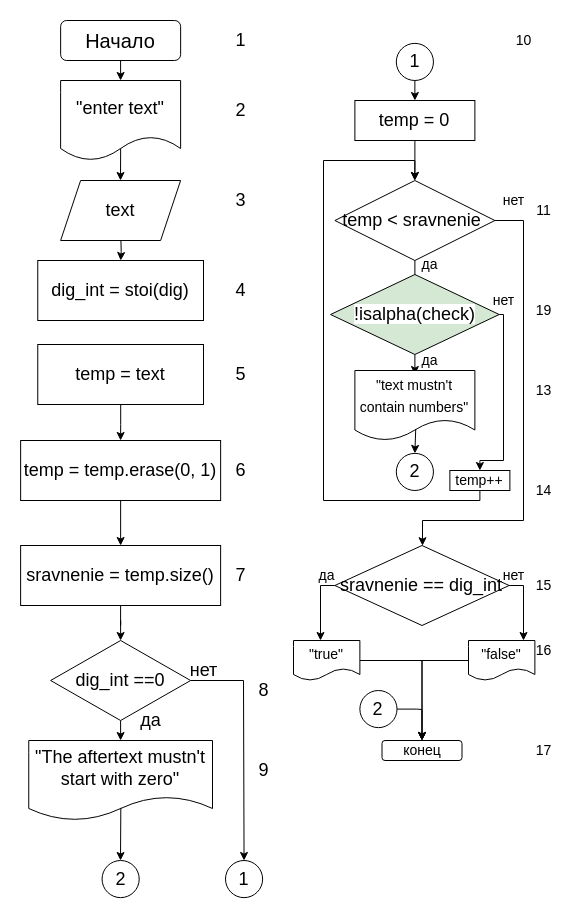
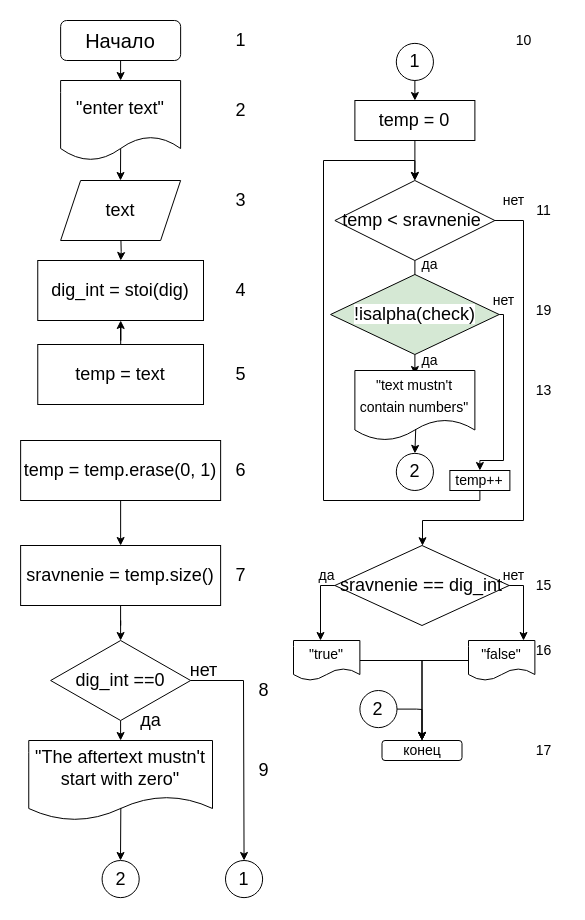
  <mxCell id="0" />
  <mxCell id="1" parent="0" />
  <mxCell id="2" value="" style="edgeStyle=orthogonalEdgeStyle;rounded=0;orthogonalLoop=1;jettySize=auto;html=1;fontSize=14;entryX=0.5;entryY=0;entryDx=0;entryDy=0;" parent="1" source="3" edge="1"><mxGeometry relative="1" as="geometry"><mxPoint x="120.125" y="80" as="targetPoint" /></mxGeometry></mxCell>
  <mxCell id="3" value="&lt;font style=&quot;font-size: 20px&quot;&gt;Начало&lt;/font&gt;" style="rounded=1;whiteSpace=wrap;html=1;fontSize=12;glass=0;strokeWidth=1;shadow=0;" parent="1" vertex="1"><mxGeometry x="60.13" y="20" width="120" height="40" as="geometry" /></mxCell>
  <mxCell id="4" value="" style="edgeStyle=orthogonalEdgeStyle;rounded=0;orthogonalLoop=1;jettySize=auto;html=1;fontSize=18;" parent="1" edge="1"><mxGeometry relative="1" as="geometry"><mxPoint x="120.2" y="140" as="sourcePoint" /><mxPoint x="120" y="180" as="targetPoint" /><Array as="points"><mxPoint x="120" y="140" /><mxPoint x="120" y="140" /></Array></mxGeometry></mxCell>
  <mxCell id="5" value="2" style="text;html=1;align=center;verticalAlign=middle;resizable=0;points=[];autosize=1;strokeColor=none;fillColor=none;fontSize=18;" parent="1" vertex="1"><mxGeometry x="220.13" y="90" width="40" height="40" as="geometry" /></mxCell>
  <mxCell id="6" value="" style="edgeStyle=orthogonalEdgeStyle;rounded=0;orthogonalLoop=1;jettySize=auto;html=1;fontSize=18;" parent="1" target="9" edge="1"><mxGeometry relative="1" as="geometry"><mxPoint x="120.2" y="230" as="sourcePoint" /></mxGeometry></mxCell>
  <mxCell id="7" value="1" style="text;html=1;align=center;verticalAlign=middle;resizable=0;points=[];autosize=1;strokeColor=none;fillColor=none;fontSize=18;" parent="1" vertex="1"><mxGeometry x="220.13" y="20" width="40" height="40" as="geometry" /></mxCell>
  <mxCell id="8" value="3" style="text;html=1;align=center;verticalAlign=middle;resizable=0;points=[];autosize=1;strokeColor=none;fillColor=none;fontSize=18;" parent="1" vertex="1"><mxGeometry x="220.13" y="180" width="40" height="40" as="geometry" /></mxCell>
  <mxCell id="9" value="&lt;font style=&quot;font-size: 18px&quot;&gt;dig_int = stoi(dig)&lt;br&gt;&lt;/font&gt;" style="whiteSpace=wrap;html=1;" parent="1" vertex="1"><mxGeometry x="37.25" y="260" width="165.75" height="60" as="geometry" /></mxCell>
  <mxCell id="10" value="4" style="text;html=1;align=center;verticalAlign=middle;resizable=0;points=[];autosize=1;strokeColor=none;fillColor=none;fontSize=18;" parent="1" vertex="1"><mxGeometry x="220.13" y="270" width="40" height="40" as="geometry" /></mxCell>
- <mxCell id="11" value="" style="edgeStyle=orthogonalEdgeStyle;rounded=0;orthogonalLoop=1;jettySize=auto;html=1;fontSize=18;" parent="1" source="12" target="15" edge="1"><mxGeometry relative="1" as="geometry" /></mxCell>
+ <mxCell id="11" value="" style="edgeStyle=orthogonalEdgeStyle;rounded=0;orthogonalLoop=1;jettySize=auto;html=1;fontSize=18;" parent="1" source="12" target="9" edge="1"><mxGeometry relative="1" as="geometry" /></mxCell>
  <mxCell id="12" value="&lt;font style=&quot;font-size: 18px&quot;&gt;temp = text&lt;br&gt;&lt;/font&gt;" style="whiteSpace=wrap;html=1;" parent="1" vertex="1"><mxGeometry x="37.26" y="344" width="165.75" height="60" as="geometry" /></mxCell>
  <mxCell id="13" value="5" style="text;html=1;align=center;verticalAlign=middle;resizable=0;points=[];autosize=1;strokeColor=none;fillColor=none;fontSize=18;" parent="1" vertex="1"><mxGeometry x="220.13" y="354" width="40" height="40" as="geometry" /></mxCell>
  <mxCell id="14" value="" style="edgeStyle=orthogonalEdgeStyle;rounded=0;orthogonalLoop=1;jettySize=auto;html=1;fontSize=18;" parent="1" source="15" target="18" edge="1"><mxGeometry relative="1" as="geometry" /></mxCell>
  <mxCell id="15" value="&lt;font style=&quot;font-size: 18px&quot;&gt;temp = temp.erase(0, 1)&lt;br&gt;&lt;/font&gt;" style="whiteSpace=wrap;html=1;" parent="1" vertex="1"><mxGeometry x="20.13" y="440" width="200" height="60" as="geometry" /></mxCell>
  <mxCell id="16" value="6" style="text;html=1;align=center;verticalAlign=middle;resizable=0;points=[];autosize=1;strokeColor=none;fillColor=none;fontSize=18;" parent="1" vertex="1"><mxGeometry x="220.13" y="450" width="40" height="40" as="geometry" /></mxCell>
  <mxCell id="17" value="" style="edgeStyle=orthogonalEdgeStyle;rounded=0;orthogonalLoop=1;jettySize=auto;html=1;fontSize=18;" parent="1" source="18" target="25" edge="1"><mxGeometry relative="1" as="geometry" /></mxCell>
  <mxCell id="18" value="&lt;font style=&quot;font-size: 18px&quot;&gt;sravnenie = temp.size()&lt;br&gt;&lt;/font&gt;" style="whiteSpace=wrap;html=1;" parent="1" vertex="1"><mxGeometry x="20.12" y="545" width="200" height="60" as="geometry" /></mxCell>
  <mxCell id="19" value="7" style="text;html=1;align=center;verticalAlign=middle;resizable=0;points=[];autosize=1;strokeColor=none;fillColor=none;fontSize=18;" parent="1" vertex="1"><mxGeometry x="220.13" y="555" width="40" height="40" as="geometry" /></mxCell>
  <mxCell id="20" style="edgeStyle=orthogonalEdgeStyle;rounded=0;orthogonalLoop=1;jettySize=auto;html=1;fontSize=18;" parent="1" source="22" edge="1"><mxGeometry relative="1" as="geometry"><mxPoint x="523" y="640" as="targetPoint" /><Array as="points"><mxPoint x="523" y="585" /></Array></mxGeometry></mxCell>
  <mxCell id="21" style="edgeStyle=orthogonalEdgeStyle;rounded=0;orthogonalLoop=1;jettySize=auto;html=1;fontSize=18;" parent="1" source="22" edge="1"><mxGeometry relative="1" as="geometry"><Array as="points"><mxPoint x="320" y="585" /></Array><mxPoint x="320" y="640" as="targetPoint" /></mxGeometry></mxCell>
  <mxCell id="22" value="&lt;font style=&quot;font-size: 18px&quot;&gt;sravnenie == dig_int&lt;/font&gt;" style="rhombus;whiteSpace=wrap;html=1;" parent="1" vertex="1"><mxGeometry x="334.38" y="545" width="174.25" height="80" as="geometry" /></mxCell>
  <mxCell id="23" style="edgeStyle=orthogonalEdgeStyle;rounded=0;orthogonalLoop=1;jettySize=auto;html=1;fontSize=18;" parent="1" source="25" edge="1" target="37"><mxGeometry relative="1" as="geometry"><mxPoint x="120" y="860" as="targetPoint" /><Array as="points"><mxPoint x="243" y="680" /></Array></mxGeometry></mxCell>
  <mxCell id="24" value="" style="edgeStyle=orthogonalEdgeStyle;rounded=0;orthogonalLoop=1;jettySize=auto;html=1;fontSize=18;" parent="1" source="25" target="26" edge="1"><mxGeometry relative="1" as="geometry" /></mxCell>
  <mxCell id="25" value="&lt;font style=&quot;font-size: 18px&quot;&gt;dig_int ==0&lt;/font&gt;" style="rhombus;whiteSpace=wrap;html=1;" parent="1" vertex="1"><mxGeometry x="50.13" y="640" width="140" height="80" as="geometry" /></mxCell>
  <mxCell id="26" value="&quot;The aftertext mustn't start with zero&quot;" style="shape=document;whiteSpace=wrap;html=1;boundedLbl=1;fontSize=18;" parent="1" vertex="1"><mxGeometry x="28.26" y="740" width="183.75" height="80" as="geometry" /></mxCell>
  <mxCell id="27" value="" style="endArrow=classic;html=1;rounded=0;fontSize=18;exitX=0.501;exitY=0.842;exitDx=0;exitDy=0;exitPerimeter=0;" parent="1" source="26" edge="1"><mxGeometry width="50" height="50" relative="1" as="geometry"><mxPoint x="120.02" y="840" as="sourcePoint" /><mxPoint x="120" y="860" as="targetPoint" /></mxGeometry></mxCell>
  <mxCell id="28" value="да" style="text;html=1;align=center;verticalAlign=middle;resizable=0;points=[];autosize=1;strokeColor=none;fillColor=none;fontSize=18;" parent="1" vertex="1"><mxGeometry x="120.13" y="700" width="60" height="40" as="geometry" /></mxCell>
  <mxCell id="29" value="нет" style="text;html=1;align=center;verticalAlign=middle;resizable=0;points=[];autosize=1;strokeColor=none;fillColor=none;fontSize=18;" parent="1" vertex="1"><mxGeometry x="173" y="650" width="60" height="40" as="geometry" /></mxCell>
  <mxCell id="30" value="8" style="text;html=1;align=center;verticalAlign=middle;resizable=0;points=[];autosize=1;strokeColor=none;fillColor=none;fontSize=18;" parent="1" vertex="1"><mxGeometry x="243" y="670" width="40" height="40" as="geometry" /></mxCell>
  <mxCell id="31" value="9" style="text;html=1;align=center;verticalAlign=middle;resizable=0;points=[];autosize=1;strokeColor=none;fillColor=none;fontSize=18;" parent="1" vertex="1"><mxGeometry x="243" y="750" width="40" height="40" as="geometry" /></mxCell>
  <mxCell id="32" value="" style="edgeStyle=orthogonalEdgeStyle;rounded=0;orthogonalLoop=1;jettySize=auto;html=1;fontSize=18;" parent="1" source="33" edge="1"><mxGeometry relative="1" as="geometry"><mxPoint x="414.26" y="180" as="targetPoint" /></mxGeometry></mxCell>
  <mxCell id="33" value="temp = 0" style="whiteSpace=wrap;html=1;fontSize=18;" parent="1" vertex="1"><mxGeometry x="354.39" y="100" width="120" height="40" as="geometry" /></mxCell>
  <mxCell id="34" value="" style="edgeStyle=orthogonalEdgeStyle;rounded=0;orthogonalLoop=1;jettySize=auto;html=1;fontSize=18;" parent="1" source="36" target="42" edge="1"><mxGeometry relative="1" as="geometry" /></mxCell>
  <mxCell id="35" style="edgeStyle=orthogonalEdgeStyle;rounded=0;orthogonalLoop=1;jettySize=auto;html=1;fontSize=14;" parent="1" source="36" target="22" edge="1"><mxGeometry relative="1" as="geometry"><Array as="points"><mxPoint x="523" y="220" /><mxPoint x="523" y="520" /><mxPoint x="422" y="520" /></Array></mxGeometry></mxCell>
  <mxCell id="36" value="temp &amp;lt; sravnenie&amp;nbsp;" style="rhombus;whiteSpace=wrap;html=1;fontSize=18;" parent="1" vertex="1"><mxGeometry x="334.38" y="180" width="160" height="80" as="geometry" /></mxCell>
  <mxCell id="37" value="1" style="ellipse;whiteSpace=wrap;html=1;aspect=fixed;fontSize=18;" parent="1" vertex="1"><mxGeometry x="224.99" y="860" width="37.14" height="37.14" as="geometry" /></mxCell>
  <mxCell id="38" value="" style="edgeStyle=orthogonalEdgeStyle;rounded=0;orthogonalLoop=1;jettySize=auto;html=1;fontSize=18;" parent="1" source="39" target="33" edge="1"><mxGeometry relative="1" as="geometry" /></mxCell>
  <mxCell id="39" value="1" style="ellipse;whiteSpace=wrap;html=1;aspect=fixed;fontSize=18;" parent="1" vertex="1"><mxGeometry x="395.81" y="42.86" width="37.14" height="37.14" as="geometry" /></mxCell>
  <mxCell id="40" value="" style="edgeStyle=orthogonalEdgeStyle;rounded=0;orthogonalLoop=1;jettySize=auto;html=1;fontSize=18;" parent="1" source="42" edge="1"><mxGeometry relative="1" as="geometry"><mxPoint x="414.452" y="374" as="targetPoint" /></mxGeometry></mxCell>
  <mxCell id="41" style="edgeStyle=orthogonalEdgeStyle;rounded=0;orthogonalLoop=1;jettySize=auto;html=1;fontSize=14;entryX=0.5;entryY=0;entryDx=0;entryDy=0;" parent="1" source="42" target="45" edge="1"><mxGeometry relative="1" as="geometry"><mxPoint x="503" y="500" as="targetPoint" /><Array as="points"><mxPoint x="503" y="314" /><mxPoint x="503" y="460" /><mxPoint x="479" y="460" /></Array></mxGeometry></mxCell>
  <mxCell id="42" value="&lt;span style=&quot;text-align: left ; background-color: rgb(255 , 255 , 255)&quot;&gt;&lt;font style=&quot;font-size: 18px&quot;&gt;!isalpha(check)&lt;/font&gt;&lt;/span&gt;" style="rhombus;whiteSpace=wrap;html=1;fontSize=18;fillColor=#d5e8d4;" parent="1" vertex="1"><mxGeometry x="330.08" y="274" width="168.62" height="80" as="geometry" /></mxCell>
  <mxCell id="43" value="&lt;font style=&quot;font-size: 14px&quot;&gt;&quot;text mustn't contain numbers&quot;&lt;/font&gt;" style="shape=document;whiteSpace=wrap;html=1;boundedLbl=1;fontSize=18;" parent="1" vertex="1"><mxGeometry x="354.38" y="370" width="120" height="70" as="geometry" /></mxCell>
  <mxCell id="44" style="edgeStyle=orthogonalEdgeStyle;rounded=0;orthogonalLoop=1;jettySize=auto;html=1;fontSize=14;entryX=0.5;entryY=0;entryDx=0;entryDy=0;" parent="1" source="45" target="36" edge="1"><mxGeometry relative="1" as="geometry"><mxPoint x="323" y="260" as="targetPoint" /><Array as="points"><mxPoint x="479" y="500" /><mxPoint x="323" y="500" /><mxPoint x="323" y="160" /><mxPoint x="414" y="160" /></Array></mxGeometry></mxCell>
  <mxCell id="45" value="temp++" style="whiteSpace=wrap;html=1;fontSize=14;" parent="1" vertex="1"><mxGeometry x="449.38" y="470" width="60" height="20" as="geometry" /></mxCell>
  <mxCell id="46" value="да" style="text;html=1;align=center;verticalAlign=middle;resizable=0;points=[];autosize=1;strokeColor=none;fillColor=none;fontSize=14;" parent="1" vertex="1"><mxGeometry x="409.38" y="350" width="40" height="20" as="geometry" /></mxCell>
  <mxCell id="47" value="да" style="text;html=1;align=center;verticalAlign=middle;resizable=0;points=[];autosize=1;strokeColor=none;fillColor=none;fontSize=14;" parent="1" vertex="1"><mxGeometry x="409.38" y="254" width="40" height="20" as="geometry" /></mxCell>
  <mxCell id="48" value="нет" style="text;html=1;align=center;verticalAlign=middle;resizable=0;points=[];autosize=1;strokeColor=none;fillColor=none;fontSize=14;" parent="1" vertex="1"><mxGeometry x="473" y="290" width="60" height="20" as="geometry" /></mxCell>
  <mxCell id="49" value="нет" style="text;html=1;align=center;verticalAlign=middle;resizable=0;points=[];autosize=1;strokeColor=none;fillColor=none;fontSize=14;" parent="1" vertex="1"><mxGeometry x="483" y="190" width="60" height="20" as="geometry" /></mxCell>
  <mxCell id="50" value="нет" style="text;html=1;align=center;verticalAlign=middle;resizable=0;points=[];autosize=1;strokeColor=none;fillColor=none;fontSize=14;" parent="1" vertex="1"><mxGeometry x="483" y="565" width="60" height="20" as="geometry" /></mxCell>
  <mxCell id="51" value="10" style="text;html=1;align=center;verticalAlign=middle;resizable=0;points=[];autosize=1;strokeColor=none;fillColor=none;fontSize=14;" parent="1" vertex="1"><mxGeometry x="503" y="30" width="40" height="20" as="geometry" /></mxCell>
  <mxCell id="52" value="да" style="text;html=1;align=center;verticalAlign=middle;resizable=0;points=[];autosize=1;strokeColor=none;fillColor=none;fontSize=14;" parent="1" vertex="1"><mxGeometry x="306.19" y="565" width="40" height="20" as="geometry" /></mxCell>
  <mxCell id="53" style="edgeStyle=orthogonalEdgeStyle;rounded=0;orthogonalLoop=1;jettySize=auto;html=1;entryX=0.5;entryY=0;entryDx=0;entryDy=0;" edge="1" parent="1" source="54" target="57"><mxGeometry relative="1" as="geometry" /></mxCell>
  <mxCell id="54" value="&quot;true&quot;" style="shape=document;whiteSpace=wrap;html=1;boundedLbl=1;fontSize=14;" parent="1" vertex="1"><mxGeometry x="293" y="640" width="66.38" height="40" as="geometry" /></mxCell>
  <mxCell id="55" style="edgeStyle=orthogonalEdgeStyle;rounded=0;orthogonalLoop=1;jettySize=auto;html=1;entryX=0.5;entryY=0;entryDx=0;entryDy=0;" edge="1" parent="1" source="56" target="57"><mxGeometry relative="1" as="geometry" /></mxCell>
  <mxCell id="56" value="&quot;false&quot;" style="shape=document;whiteSpace=wrap;html=1;boundedLbl=1;fontSize=14;" parent="1" vertex="1"><mxGeometry x="468.01" y="640" width="66.38" height="40" as="geometry" /></mxCell>
  <mxCell id="57" value="конец" style="rounded=1;whiteSpace=wrap;html=1;fontSize=14;" parent="1" vertex="1"><mxGeometry x="381.51" y="740" width="80" height="20" as="geometry" /></mxCell>
  <mxCell id="58" value="11" style="text;html=1;align=center;verticalAlign=middle;resizable=0;points=[];autosize=1;strokeColor=none;fillColor=none;fontSize=14;" parent="1" vertex="1"><mxGeometry x="523" y="200" width="40" height="20" as="geometry" /></mxCell>
  <mxCell id="59" value="19" style="text;html=1;align=center;verticalAlign=middle;resizable=0;points=[];autosize=1;strokeColor=none;fillColor=none;fontSize=14;" parent="1" vertex="1"><mxGeometry x="523" y="300" width="40" height="20" as="geometry" /></mxCell>
  <mxCell id="60" value="13" style="text;html=1;align=center;verticalAlign=middle;resizable=0;points=[];autosize=1;strokeColor=none;fillColor=none;fontSize=14;" parent="1" vertex="1"><mxGeometry x="523" y="380" width="40" height="20" as="geometry" /></mxCell>
- <mxCell id="61" value="14" style="text;html=1;align=center;verticalAlign=middle;resizable=0;points=[];autosize=1;strokeColor=none;fillColor=none;fontSize=14;" parent="1" vertex="1"><mxGeometry x="523" y="480" width="40" height="20" as="geometry" /></mxCell>
  <mxCell id="62" value="15" style="text;html=1;align=center;verticalAlign=middle;resizable=0;points=[];autosize=1;strokeColor=none;fillColor=none;fontSize=14;" parent="1" vertex="1"><mxGeometry x="523" y="575" width="40" height="20" as="geometry" /></mxCell>
  <mxCell id="63" value="16" style="text;html=1;align=center;verticalAlign=middle;resizable=0;points=[];autosize=1;strokeColor=none;fillColor=none;fontSize=14;" parent="1" vertex="1"><mxGeometry x="523" y="640" width="40" height="20" as="geometry" /></mxCell>
  <mxCell id="64" value="17" style="text;html=1;align=center;verticalAlign=middle;resizable=0;points=[];autosize=1;strokeColor=none;fillColor=none;fontSize=14;" parent="1" vertex="1"><mxGeometry x="523" y="740" width="40" height="20" as="geometry" /></mxCell>
  <mxCell id="65" value="&lt;font style=&quot;font-size: 18px&quot;&gt;&quot;enter text&quot;&lt;/font&gt;" style="shape=document;whiteSpace=wrap;html=1;boundedLbl=1;" parent="1" vertex="1"><mxGeometry x="60.12" y="80" width="120" height="80" as="geometry" /></mxCell>
  <mxCell id="66" value="text" style="shape=parallelogram;perimeter=parallelogramPerimeter;whiteSpace=wrap;html=1;fixedSize=1;fontSize=18;" parent="1" vertex="1"><mxGeometry x="60.12" y="180" width="120" height="60" as="geometry" /></mxCell>
  <mxCell id="67" value="2" style="ellipse;whiteSpace=wrap;html=1;aspect=fixed;fontSize=18;" vertex="1" parent="1"><mxGeometry x="101.57" y="860" width="37.14" height="37.14" as="geometry" /></mxCell>
  <mxCell id="68" value="2" style="ellipse;whiteSpace=wrap;html=1;aspect=fixed;fontSize=18;" vertex="1" parent="1"><mxGeometry x="395.81" y="452.86" width="37.14" height="37.14" as="geometry" /></mxCell>
  <mxCell id="69" value="" style="endArrow=classic;html=1;rounded=0;entryX=0.5;entryY=0;entryDx=0;entryDy=0;exitX=0.507;exitY=0.836;exitDx=0;exitDy=0;exitPerimeter=0;" edge="1" parent="1" source="43" target="68"><mxGeometry width="50" height="50" relative="1" as="geometry"><mxPoint x="363" y="510" as="sourcePoint" /><mxPoint x="413" y="460" as="targetPoint" /></mxGeometry></mxCell>
  <mxCell id="70" style="edgeStyle=orthogonalEdgeStyle;rounded=0;orthogonalLoop=1;jettySize=auto;html=1;entryX=0.5;entryY=0;entryDx=0;entryDy=0;" edge="1" parent="1" source="71" target="57"><mxGeometry relative="1" as="geometry"><mxPoint x="423" y="740" as="targetPoint" /><Array as="points"><mxPoint x="416" y="709" /><mxPoint x="422" y="709" /></Array></mxGeometry></mxCell>
  <mxCell id="71" value="2" style="ellipse;whiteSpace=wrap;html=1;aspect=fixed;fontSize=18;" vertex="1" parent="1"><mxGeometry x="359.38" y="690" width="37.14" height="37.14" as="geometry" /></mxCell>
